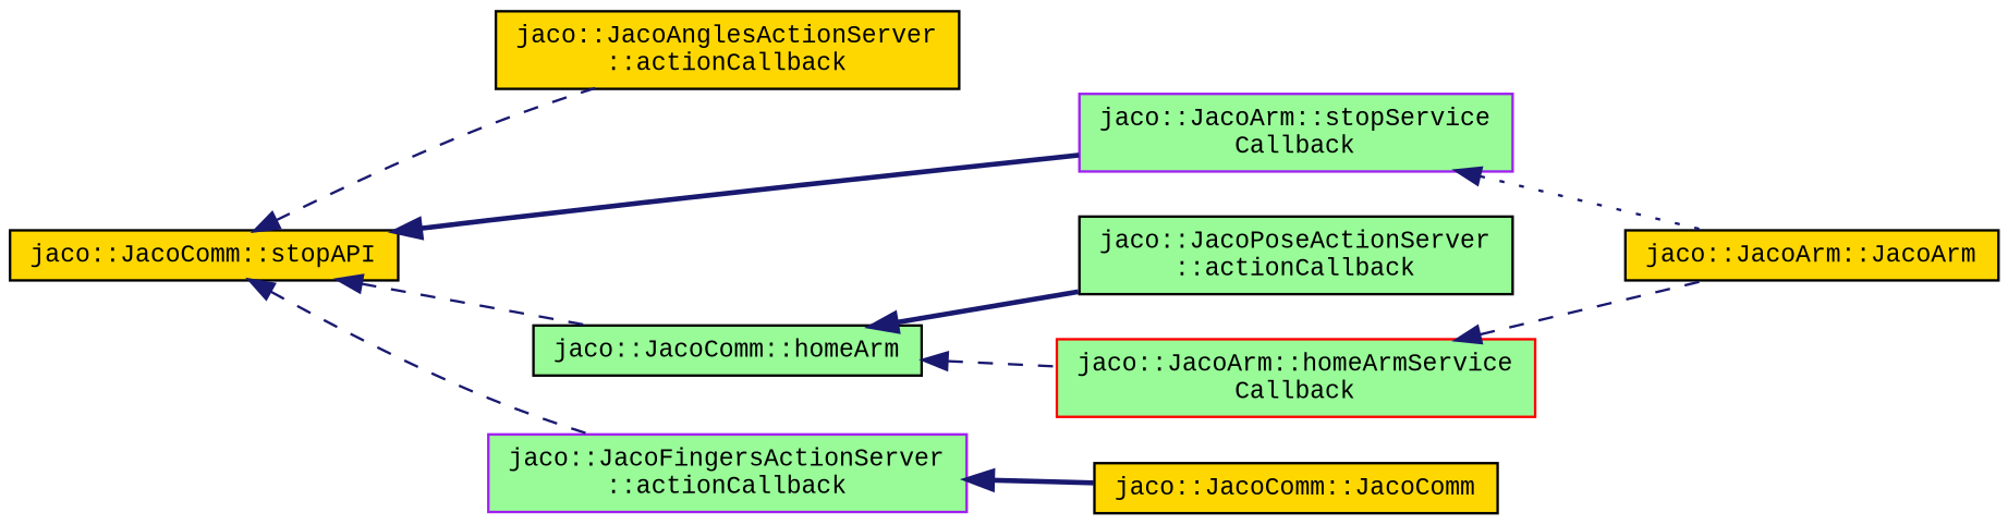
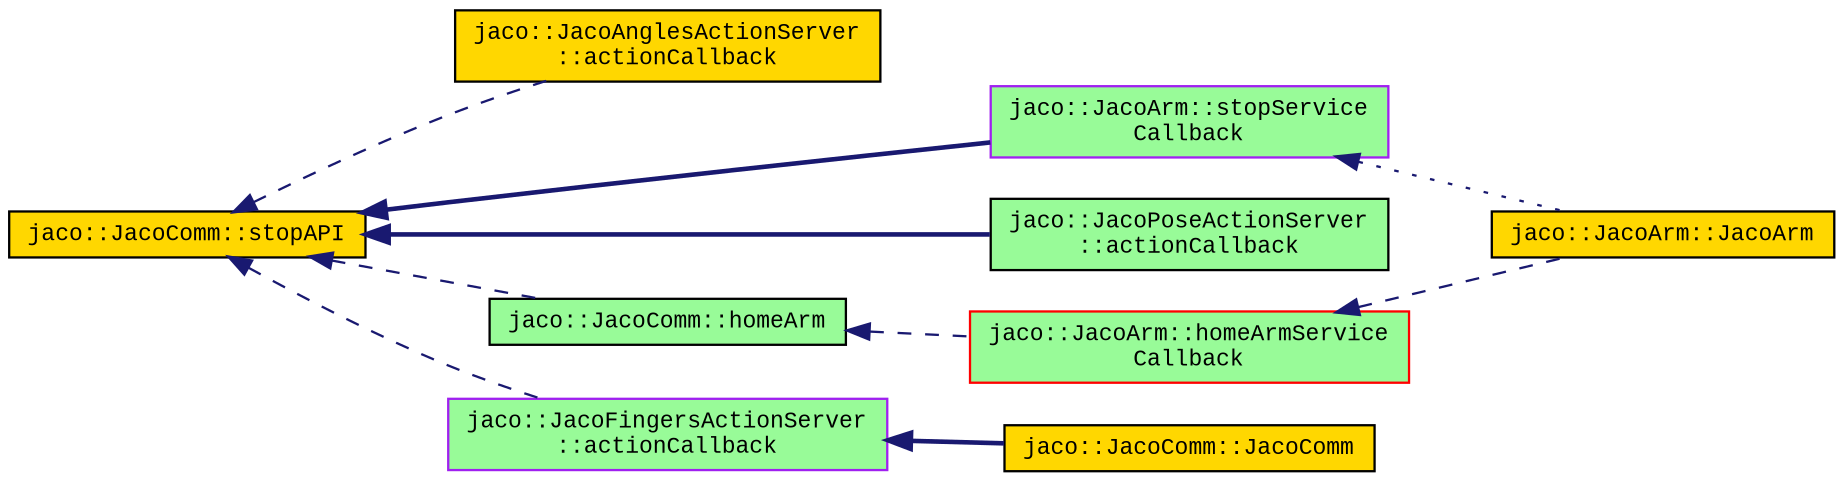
  digraph {
    fontname="Liberation Mono"
    rankdir=LR
    node [color=black fillcolor=palegreen fontname="Liberation Mono" fontsize=10 shape=record style=filled]
    edge [color=midnightblue dir=back fontname="Liberation Mono" fontsize=10 labelfontname=Helvetica labelfontsize=10 style=dashed]
    n1 [fillcolor=gold fontcolor=black height=0.2 label="jaco::JacoComm::stopAPI" width=0.4]
    n2 [fillcolor=gold height=0.2 label="jaco::JacoAnglesActionServer\l::actionCallback" width=0.4]
    n3 [color=purple height=0.2 label="jaco::JacoArm::stopService\lCallback" width=0.4]
    n4 [height=0.2 label="jaco::JacoComm::homeArm" width=0.4]
    n5 [color=purple height=0.2 label="jaco::JacoFingersActionServer\l::actionCallback" width=0.4]
    n6 [height=0.2 label="jaco::JacoPoseActionServer\l::actionCallback" width=0.4]
    n7 [fillcolor=gold height=0.2 label="jaco::JacoArm::JacoArm" width=0.4]
    n8 [fillcolor=gold height=0.2 label="jaco::JacoComm::JacoComm" width=0.4]
    n9 [color=red height=0.2 label="jaco::JacoArm::homeArmService\lCallback" width=0.4]
    n1 -> n2
    n1 -> n3 [style=bold]
    n1 -> n4
    n1 -> n5
-   n4 -> n6 [style=bold]
+   n1 -> n6 [style=bold]
    n3 -> n7 [style=dotted]
    n4 -> n9
    n5 -> n8 [style=bold]
    n9 -> n7
  }
